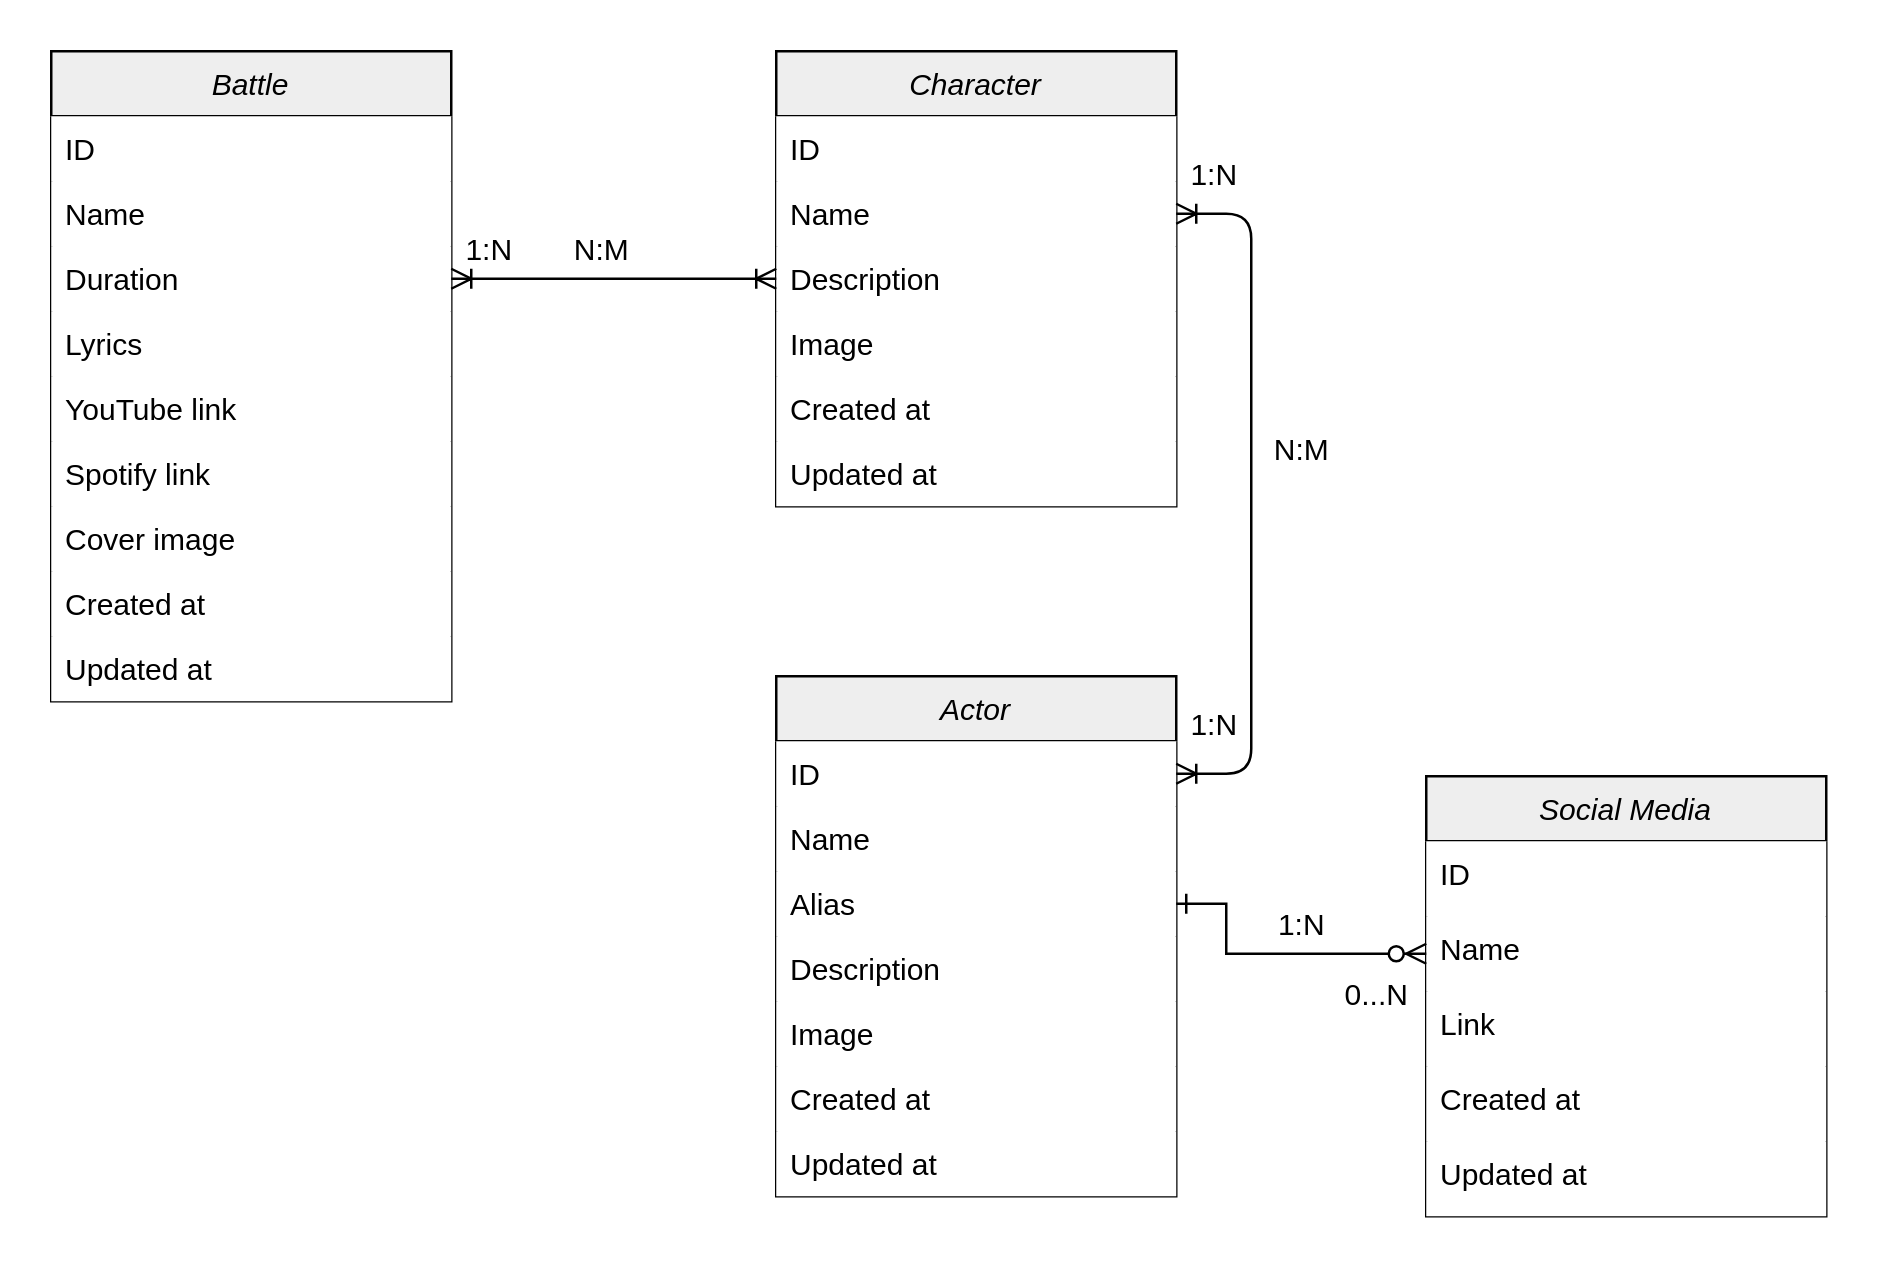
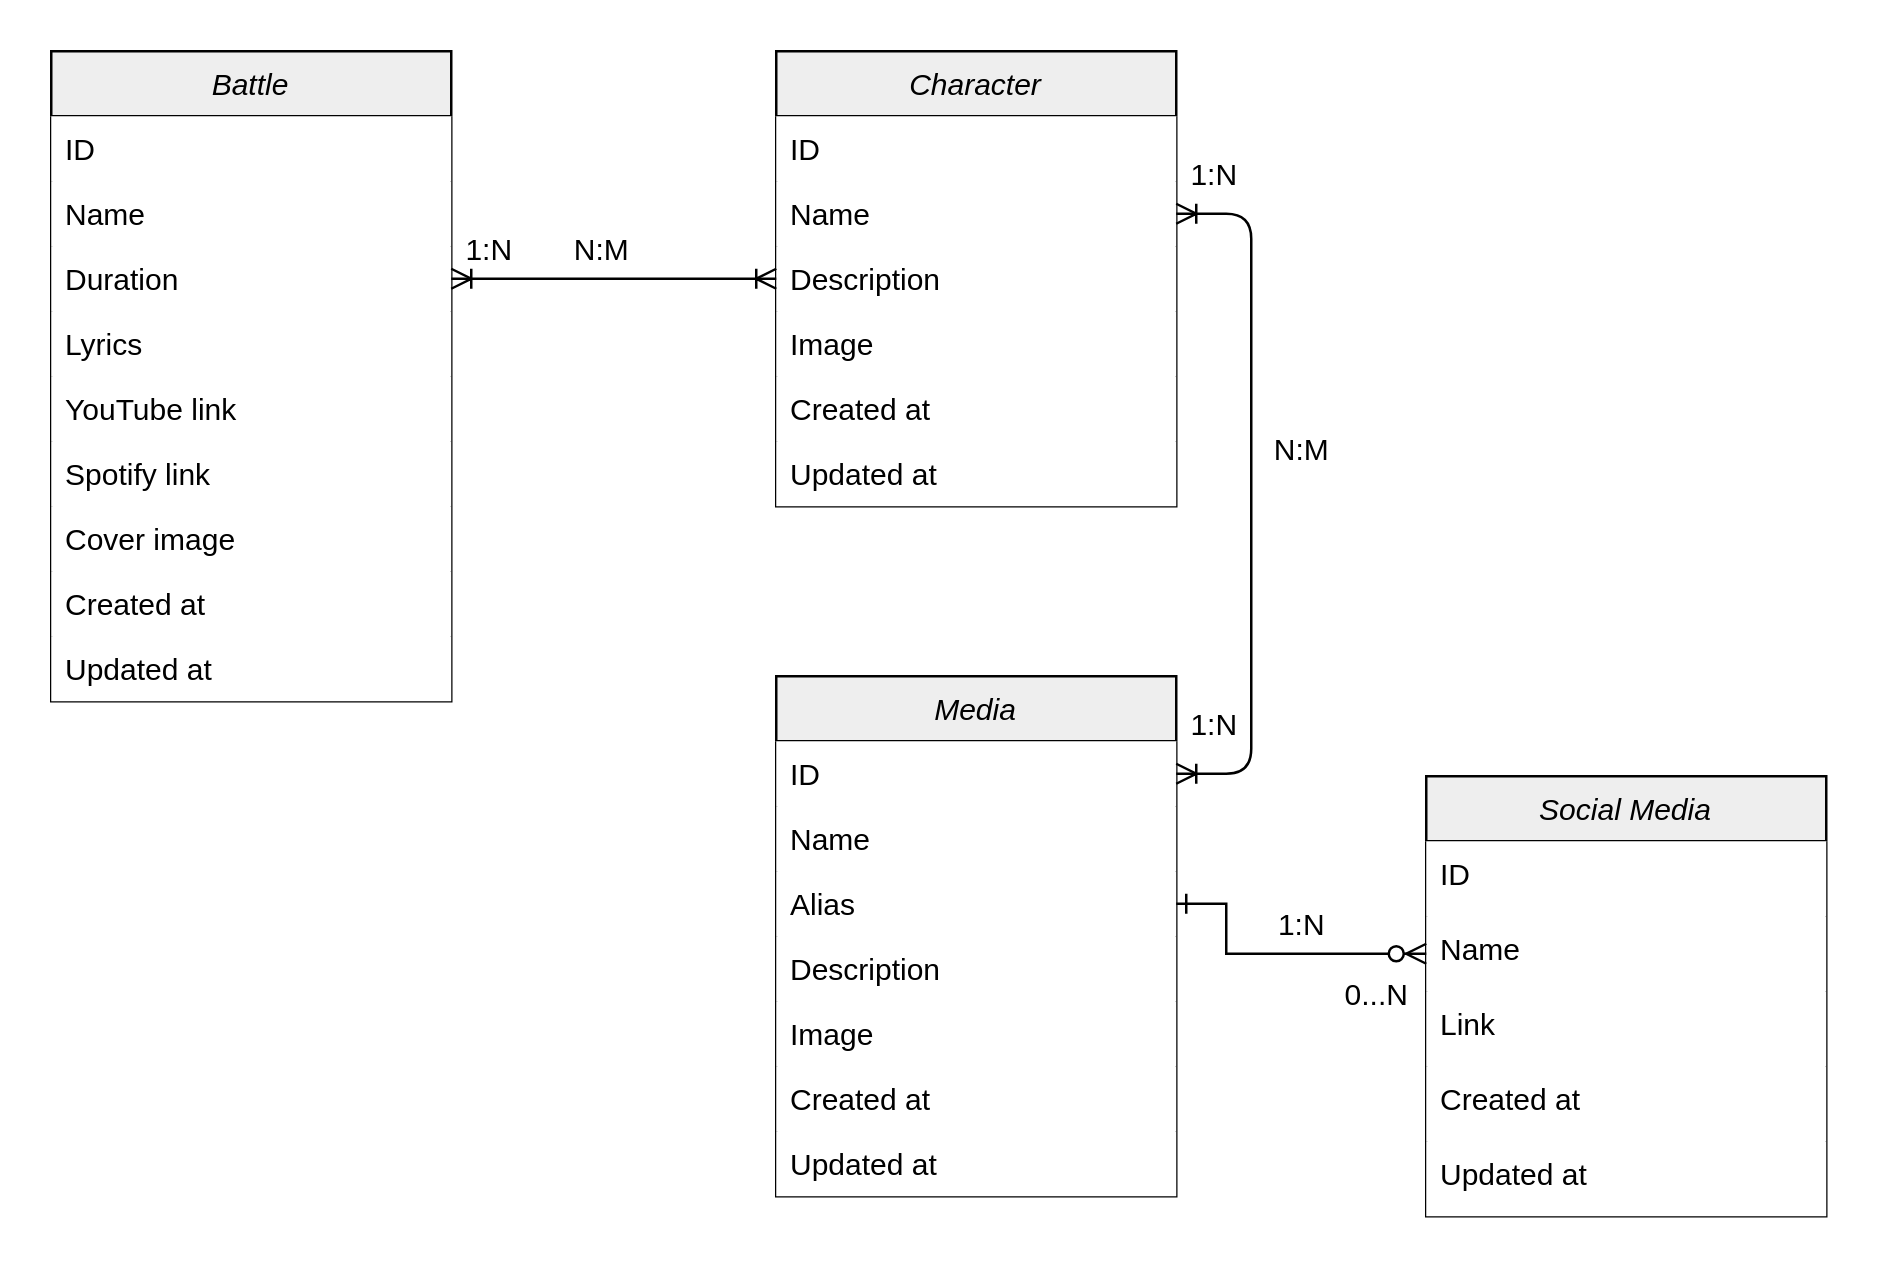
  <mxCell id="0" />
  <mxCell id="1" parent="0" />
  <mxCell id="2" value="Battle" style="swimlane;fontStyle=2;align=center;verticalAlign=top;childLayout=stackLayout;horizontal=1;startSize=26;horizontalStack=0;resizeParent=1;resizeLast=0;collapsible=1;marginBottom=0;rounded=0;shadow=0;strokeWidth=1;fillColor=#EEEEEE;" parent="1" vertex="1"><mxGeometry x="20" y="20" width="160" height="260" as="geometry"><mxRectangle x="230" y="140" width="160" height="26" as="alternateBounds" /></mxGeometry></mxCell>
  <mxCell id="3" value="ID" style="text;align=left;verticalAlign=top;spacingLeft=4;spacingRight=4;overflow=hidden;rotatable=0;points=[[0,0.5],[1,0.5]];portConstraint=eastwest;fillColor=#ffffff;" parent="2" vertex="1"><mxGeometry y="26" width="160" height="26" as="geometry" /></mxCell>
  <mxCell id="4" value="Name" style="text;align=left;verticalAlign=top;spacingLeft=4;spacingRight=4;overflow=hidden;rotatable=0;points=[[0,0.5],[1,0.5]];portConstraint=eastwest;rounded=0;shadow=0;html=0;fillColor=#ffffff;" parent="2" vertex="1"><mxGeometry y="52" width="160" height="26" as="geometry" /></mxCell>
  <mxCell id="5" value="Duration" style="text;align=left;verticalAlign=top;spacingLeft=4;spacingRight=4;overflow=hidden;rotatable=0;points=[[0,0.5],[1,0.5]];portConstraint=eastwest;rounded=0;shadow=0;html=0;fillColor=#ffffff;" parent="2" vertex="1"><mxGeometry y="78" width="160" height="26" as="geometry" /></mxCell>
  <mxCell id="6" value="Lyrics" style="text;align=left;verticalAlign=top;spacingLeft=4;spacingRight=4;overflow=hidden;rotatable=0;points=[[0,0.5],[1,0.5]];portConstraint=eastwest;rounded=0;shadow=0;html=0;fillColor=#ffffff;" parent="2" vertex="1"><mxGeometry y="104" width="160" height="26" as="geometry" /></mxCell>
  <mxCell id="7" value="YouTube link" style="text;align=left;verticalAlign=top;spacingLeft=4;spacingRight=4;overflow=hidden;rotatable=0;points=[[0,0.5],[1,0.5]];portConstraint=eastwest;fillColor=#ffffff;" parent="2" vertex="1"><mxGeometry y="130" width="160" height="26" as="geometry" /></mxCell>
  <mxCell id="8" value="Spotify link" style="text;align=left;verticalAlign=top;spacingLeft=4;spacingRight=4;overflow=hidden;rotatable=0;points=[[0,0.5],[1,0.5]];portConstraint=eastwest;fillColor=#ffffff;" parent="2" vertex="1"><mxGeometry y="156" width="160" height="26" as="geometry" /></mxCell>
  <mxCell id="9" value="Cover image" style="text;align=left;verticalAlign=top;spacingLeft=4;spacingRight=4;overflow=hidden;rotatable=0;points=[[0,0.5],[1,0.5]];portConstraint=eastwest;fillColor=#ffffff;" parent="2" vertex="1"><mxGeometry y="182" width="160" height="26" as="geometry" /></mxCell>
  <mxCell id="10" value="Created at" style="text;align=left;verticalAlign=top;spacingLeft=4;spacingRight=4;overflow=hidden;rotatable=0;points=[[0,0.5],[1,0.5]];portConstraint=eastwest;fillColor=#ffffff;" vertex="1" parent="2"><mxGeometry y="208" width="160" height="26" as="geometry" /></mxCell>
  <mxCell id="11" value="Updated at" style="text;align=left;verticalAlign=top;spacingLeft=4;spacingRight=4;overflow=hidden;rotatable=0;points=[[0,0.5],[1,0.5]];portConstraint=eastwest;fillColor=#ffffff;" vertex="1" parent="2"><mxGeometry y="234" width="160" height="26" as="geometry" /></mxCell>
  <mxCell id="12" value="Character" style="swimlane;fontStyle=2;align=center;verticalAlign=top;childLayout=stackLayout;horizontal=1;startSize=26;horizontalStack=0;resizeParent=1;resizeLast=0;collapsible=1;marginBottom=0;rounded=0;shadow=0;strokeWidth=1;fillColor=#EEEEEE;" parent="1" vertex="1"><mxGeometry x="310" y="20" width="160" height="182" as="geometry"><mxRectangle x="230" y="140" width="160" height="26" as="alternateBounds" /></mxGeometry></mxCell>
  <mxCell id="13" value="ID" style="text;align=left;verticalAlign=top;spacingLeft=4;spacingRight=4;overflow=hidden;rotatable=0;points=[[0,0.5],[1,0.5]];portConstraint=eastwest;fillColor=#ffffff;" parent="12" vertex="1"><mxGeometry y="26" width="160" height="26" as="geometry" /></mxCell>
  <mxCell id="14" value="Name" style="text;align=left;verticalAlign=top;spacingLeft=4;spacingRight=4;overflow=hidden;rotatable=0;points=[[0,0.5],[1,0.5]];portConstraint=eastwest;rounded=0;shadow=0;html=0;fillColor=#ffffff;" parent="12" vertex="1"><mxGeometry y="52" width="160" height="26" as="geometry" /></mxCell>
  <mxCell id="15" value="Description" style="text;align=left;verticalAlign=top;spacingLeft=4;spacingRight=4;overflow=hidden;rotatable=0;points=[[0,0.5],[1,0.5]];portConstraint=eastwest;rounded=0;shadow=0;html=0;fillColor=#ffffff;" parent="12" vertex="1"><mxGeometry y="78" width="160" height="26" as="geometry" /></mxCell>
  <mxCell id="16" value="Image" style="text;align=left;verticalAlign=top;spacingLeft=4;spacingRight=4;overflow=hidden;rotatable=0;points=[[0,0.5],[1,0.5]];portConstraint=eastwest;rounded=0;shadow=0;html=0;fillColor=#ffffff;" vertex="1" parent="12"><mxGeometry y="104" width="160" height="26" as="geometry" /></mxCell>
  <mxCell id="17" value="Created at" style="text;align=left;verticalAlign=top;spacingLeft=4;spacingRight=4;overflow=hidden;rotatable=0;points=[[0,0.5],[1,0.5]];portConstraint=eastwest;rounded=0;shadow=0;html=0;fillColor=#ffffff;" vertex="1" parent="12"><mxGeometry y="130" width="160" height="26" as="geometry" /></mxCell>
  <mxCell id="18" value="Updated at" style="text;align=left;verticalAlign=top;spacingLeft=4;spacingRight=4;overflow=hidden;rotatable=0;points=[[0,0.5],[1,0.5]];portConstraint=eastwest;rounded=0;shadow=0;html=0;fillColor=#ffffff;" vertex="1" parent="12"><mxGeometry y="156" width="160" height="26" as="geometry" /></mxCell>
- <mxCell id="19" value="Actor" style="swimlane;fontStyle=2;align=center;verticalAlign=top;childLayout=stackLayout;horizontal=1;startSize=26;horizontalStack=0;resizeParent=1;resizeLast=0;collapsible=1;marginBottom=0;rounded=0;shadow=0;strokeWidth=1;fillColor=#EEEEEE;" parent="1" vertex="1"><mxGeometry x="310" y="270" width="160" height="208" as="geometry"><mxRectangle x="230" y="140" width="160" height="26" as="alternateBounds" /></mxGeometry></mxCell>
+ <mxCell id="19" value="Media" style="swimlane;fontStyle=2;align=center;verticalAlign=top;childLayout=stackLayout;horizontal=1;startSize=26;horizontalStack=0;resizeParent=1;resizeLast=0;collapsible=1;marginBottom=0;rounded=0;shadow=0;strokeWidth=1;fillColor=#EEEEEE;" parent="1" vertex="1"><mxGeometry x="310" y="270" width="160" height="208" as="geometry"><mxRectangle x="230" y="140" width="160" height="26" as="alternateBounds" /></mxGeometry></mxCell>
  <mxCell id="20" value="ID" style="text;align=left;verticalAlign=top;spacingLeft=4;spacingRight=4;overflow=hidden;rotatable=0;points=[[0,0.5],[1,0.5]];portConstraint=eastwest;fillColor=#ffffff;" parent="19" vertex="1"><mxGeometry y="26" width="160" height="26" as="geometry" /></mxCell>
  <mxCell id="21" value="Name" style="text;align=left;verticalAlign=top;spacingLeft=4;spacingRight=4;overflow=hidden;rotatable=0;points=[[0,0.5],[1,0.5]];portConstraint=eastwest;rounded=0;shadow=0;html=0;fillColor=#ffffff;" parent="19" vertex="1"><mxGeometry y="52" width="160" height="26" as="geometry" /></mxCell>
  <mxCell id="22" value="Alias" style="text;align=left;verticalAlign=top;spacingLeft=4;spacingRight=4;overflow=hidden;rotatable=0;points=[[0,0.5],[1,0.5]];portConstraint=eastwest;rounded=0;shadow=0;html=0;fillColor=#ffffff;" parent="19" vertex="1"><mxGeometry y="78" width="160" height="26" as="geometry" /></mxCell>
  <mxCell id="23" value="Description" style="text;align=left;verticalAlign=top;spacingLeft=4;spacingRight=4;overflow=hidden;rotatable=0;points=[[0,0.5],[1,0.5]];portConstraint=eastwest;rounded=0;shadow=0;html=0;fillColor=#ffffff;" parent="19" vertex="1"><mxGeometry y="104" width="160" height="26" as="geometry" /></mxCell>
  <mxCell id="24" value="Image" style="text;align=left;verticalAlign=top;spacingLeft=4;spacingRight=4;overflow=hidden;rotatable=0;points=[[0,0.5],[1,0.5]];portConstraint=eastwest;rounded=0;shadow=0;html=0;fillColor=#ffffff;" vertex="1" parent="19"><mxGeometry y="130" width="160" height="26" as="geometry" /></mxCell>
  <mxCell id="25" value="Created at" style="text;align=left;verticalAlign=top;spacingLeft=4;spacingRight=4;overflow=hidden;rotatable=0;points=[[0,0.5],[1,0.5]];portConstraint=eastwest;rounded=0;shadow=0;html=0;fillColor=#ffffff;" vertex="1" parent="19"><mxGeometry y="156" width="160" height="26" as="geometry" /></mxCell>
  <mxCell id="26" value="Updated at" style="text;align=left;verticalAlign=top;spacingLeft=4;spacingRight=4;overflow=hidden;rotatable=0;points=[[0,0.5],[1,0.5]];portConstraint=eastwest;rounded=0;shadow=0;html=0;fillColor=#ffffff;" vertex="1" parent="19"><mxGeometry y="182" width="160" height="26" as="geometry" /></mxCell>
  <mxCell id="27" value="" style="edgeStyle=entityRelationEdgeStyle;fontSize=12;html=1;endArrow=ERoneToMany;startArrow=ERoneToMany;exitX=1;exitY=0.5;exitDx=0;exitDy=0;entryX=0;entryY=0.5;entryDx=0;entryDy=0;" parent="1" source="5" target="15" edge="1"><mxGeometry width="100" height="100" relative="1" as="geometry"><mxPoint x="340" y="20" as="sourcePoint" /><mxPoint x="440" y="-80" as="targetPoint" /></mxGeometry></mxCell>
  <mxCell id="28" value="1:N" style="text;html=1;align=center;verticalAlign=middle;resizable=0;points=[];autosize=1;strokeColor=none;" parent="1" vertex="1"><mxGeometry x="180" y="90" width="30" height="20" as="geometry" /></mxCell>
  <mxCell id="29" value="1:N" style="text;html=1;align=center;verticalAlign=middle;resizable=0;points=[];autosize=1;strokeColor=none;" parent="1" vertex="1"><mxGeometry x="505" y="360" width="30" height="20" as="geometry" /></mxCell>
  <mxCell id="30" value="1:N" style="text;html=1;align=center;verticalAlign=middle;resizable=0;points=[];autosize=1;strokeColor=none;" parent="1" vertex="1"><mxGeometry x="470" y="60" width="30" height="20" as="geometry" /></mxCell>
  <mxCell id="31" value="Social Media" style="swimlane;fontStyle=2;childLayout=stackLayout;horizontal=1;startSize=26;horizontalStack=0;resizeParent=1;resizeParentMax=0;resizeLast=0;collapsible=1;marginBottom=0;align=center;fontSize=12;fillColor=#EEEEEE;" parent="1" vertex="1"><mxGeometry x="570" y="310" width="160" height="176" as="geometry" /></mxCell>
  <mxCell id="32" value="ID" style="text;strokeColor=none;spacingLeft=4;spacingRight=4;overflow=hidden;rotatable=0;points=[[0,0.5],[1,0.5]];portConstraint=eastwest;fontSize=12;fillColor=#ffffff;" parent="31" vertex="1"><mxGeometry y="26" width="160" height="30" as="geometry" /></mxCell>
  <mxCell id="33" value="Name" style="text;strokeColor=none;spacingLeft=4;spacingRight=4;overflow=hidden;rotatable=0;points=[[0,0.5],[1,0.5]];portConstraint=eastwest;fontSize=12;fillColor=#ffffff;" parent="31" vertex="1"><mxGeometry y="56" width="160" height="30" as="geometry" /></mxCell>
  <mxCell id="34" value="Link" style="text;strokeColor=none;spacingLeft=4;spacingRight=4;overflow=hidden;rotatable=0;points=[[0,0.5],[1,0.5]];portConstraint=eastwest;fontSize=12;fillColor=#ffffff;" parent="31" vertex="1"><mxGeometry y="86" width="160" height="30" as="geometry" /></mxCell>
  <mxCell id="35" value="Created at" style="text;strokeColor=none;spacingLeft=4;spacingRight=4;overflow=hidden;rotatable=0;points=[[0,0.5],[1,0.5]];portConstraint=eastwest;fontSize=12;fillColor=#ffffff;" vertex="1" parent="31"><mxGeometry y="116" width="160" height="30" as="geometry" /></mxCell>
  <mxCell id="36" value="Updated at" style="text;strokeColor=none;spacingLeft=4;spacingRight=4;overflow=hidden;rotatable=0;points=[[0,0.5],[1,0.5]];portConstraint=eastwest;fontSize=12;fillColor=#ffffff;" vertex="1" parent="31"><mxGeometry y="146" width="160" height="30" as="geometry" /></mxCell>
  <mxCell id="37" style="edgeStyle=orthogonalEdgeStyle;rounded=0;orthogonalLoop=1;jettySize=auto;html=1;exitX=1;exitY=0.5;exitDx=0;exitDy=0;fontSize=12;startArrow=ERone;startFill=0;endArrow=ERzeroToMany;endFill=1;entryX=0;entryY=0.5;entryDx=0;entryDy=0;" parent="1" source="22" target="33" edge="1"><mxGeometry relative="1" as="geometry"><mxPoint x="440" y="406" as="targetPoint" /><Array as="points"><mxPoint x="490" y="361" /><mxPoint x="490" y="381" /></Array></mxGeometry></mxCell>
  <mxCell id="38" value="0...N" style="text;html=1;align=center;verticalAlign=middle;resizable=0;points=[];autosize=1;strokeColor=none;fontSize=12;" parent="1" vertex="1"><mxGeometry x="530" y="388" width="40" height="20" as="geometry" /></mxCell>
  <mxCell id="39" value="N:M" style="text;html=1;align=center;verticalAlign=middle;resizable=0;points=[];autosize=1;strokeColor=none;fontSize=12;" parent="1" vertex="1"><mxGeometry x="220" y="90" width="40" height="20" as="geometry" /></mxCell>
  <mxCell id="40" value="N:M" style="text;html=1;align=center;verticalAlign=middle;resizable=0;points=[];autosize=1;strokeColor=none;fontSize=12;" parent="1" vertex="1"><mxGeometry x="500" y="170" width="40" height="20" as="geometry" /></mxCell>
  <mxCell id="41" value="1:N" style="text;html=1;align=center;verticalAlign=middle;resizable=0;points=[];autosize=1;strokeColor=none;fontSize=12;" parent="1" vertex="1"><mxGeometry x="470" y="280" width="30" height="20" as="geometry" /></mxCell>
  <mxCell id="42" value="" style="edgeStyle=entityRelationEdgeStyle;fontSize=12;html=1;endArrow=ERoneToMany;startArrow=ERoneToMany;entryX=1;entryY=0.5;entryDx=0;entryDy=0;exitX=1;exitY=0.5;exitDx=0;exitDy=0;" parent="1" source="20" target="14" edge="1"><mxGeometry width="100" height="100" relative="1" as="geometry"><mxPoint x="640" y="240" as="sourcePoint" /><mxPoint x="740" y="140" as="targetPoint" /></mxGeometry></mxCell>
